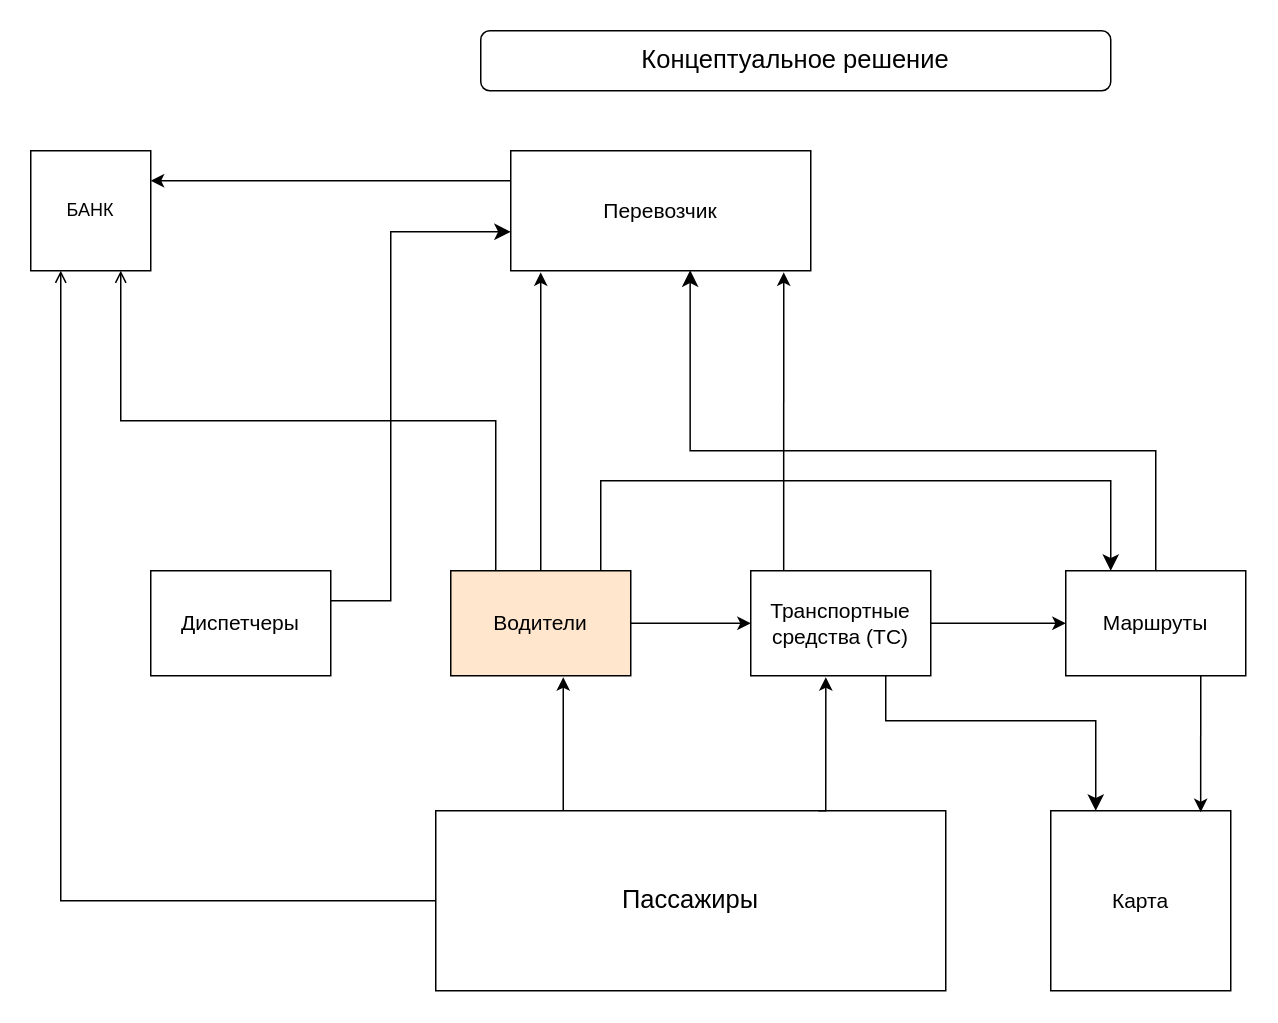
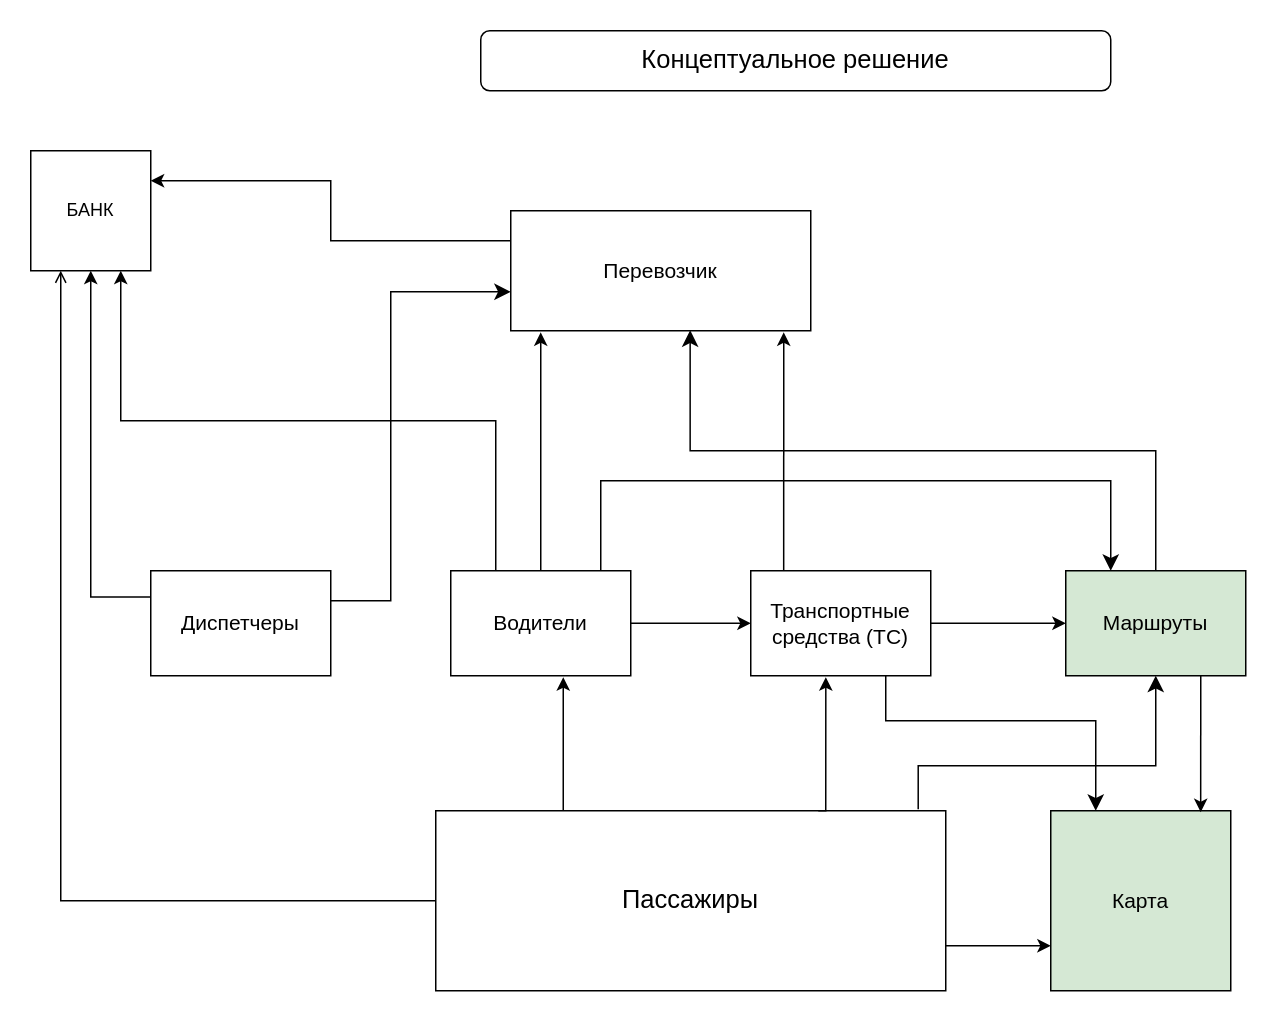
  <mxCell id="0" />
  <mxCell id="1" parent="0" />
  <mxCell id="2" value="БАНК" style="whiteSpace=wrap;html=1;aspect=fixed;" parent="1" vertex="1"><mxGeometry x="20" y="100" width="80" height="80" as="geometry" /></mxCell>
  <mxCell id="3" style="edgeStyle=orthogonalEdgeStyle;rounded=0;orthogonalLoop=1;jettySize=auto;html=1;exitX=0;exitY=0.25;exitDx=0;exitDy=0;entryX=1;entryY=0.25;entryDx=0;entryDy=0;" parent="1" source="4" target="2" edge="1"><mxGeometry relative="1" as="geometry" /></mxCell>
- <mxCell id="4" value="&lt;div style=&quot;font-size: 14px;&quot;&gt;Перевозчик&lt;br&gt;&lt;/div&gt;" style="rounded=0;whiteSpace=wrap;html=1;" parent="1" vertex="1"><mxGeometry x="340" y="100" width="200" height="80" as="geometry" /></mxCell>
+ <mxCell id="4" value="&lt;div style=&quot;font-size: 14px;&quot;&gt;Перевозчик&lt;br&gt;&lt;/div&gt;" style="rounded=0;whiteSpace=wrap;html=1;" parent="1" vertex="1"><mxGeometry x="340" y="140" width="200" height="80" as="geometry" /></mxCell>
  <mxCell id="5" value="&lt;font style=&quot;font-size: 17px;&quot;&gt;Концептуальное решение&lt;/font&gt;" style="whiteSpace=wrap;html=1;rounded=1;" parent="1" vertex="1"><mxGeometry x="320" width="420" height="40" as="geometry" y="20" /></mxCell>
+ <mxCell id="6" style="edgeStyle=orthogonalEdgeStyle;rounded=0;orthogonalLoop=1;jettySize=auto;html=1;exitX=0;exitY=0.25;exitDx=0;exitDy=0;entryX=0.5;entryY=1;entryDx=0;entryDy=0;" parent="1" source="7" target="2" edge="1"><mxGeometry relative="1" as="geometry" /></mxCell>
  <mxCell id="7" value="&lt;font style=&quot;font-size: 14px;&quot;&gt;Диспетчеры&lt;/font&gt;" style="rounded=0;whiteSpace=wrap;html=1;" parent="1" vertex="1"><mxGeometry x="100" y="380" width="120" height="70" as="geometry" /></mxCell>
- <mxCell id="8" style="edgeStyle=orthogonalEdgeStyle;rounded=0;orthogonalLoop=1;jettySize=auto;html=1;exitX=0.25;exitY=0;exitDx=0;exitDy=0;entryX=0.75;entryY=1;entryDx=0;entryDy=0;endArrow=open;" parent="1" source="10" target="2" edge="1"><mxGeometry relative="1" as="geometry" /></mxCell>
+ <mxCell id="8" style="edgeStyle=orthogonalEdgeStyle;rounded=0;orthogonalLoop=1;jettySize=auto;html=1;exitX=0.25;exitY=0;exitDx=0;exitDy=0;entryX=0.75;entryY=1;entryDx=0;entryDy=0;" parent="1" source="10" target="2" edge="1"><mxGeometry relative="1" as="geometry" /></mxCell>
  <mxCell id="9" style="edgeStyle=orthogonalEdgeStyle;rounded=0;orthogonalLoop=1;jettySize=auto;html=1;exitX=1;exitY=0.5;exitDx=0;exitDy=0;entryX=0;entryY=0.5;entryDx=0;entryDy=0;" parent="1" source="10" target="12" edge="1"><mxGeometry relative="1" as="geometry" /></mxCell>
- <mxCell id="10" value="&lt;font style=&quot;font-size: 14px;&quot;&gt;Водители&lt;/font&gt;" style="rounded=0;whiteSpace=wrap;html=1;fillColor=#ffe6cc;" parent="1" vertex="1"><mxGeometry x="300" y="380" width="120" height="70" as="geometry" /></mxCell>
+ <mxCell id="10" value="&lt;font style=&quot;font-size: 14px;&quot;&gt;Водители&lt;/font&gt;" style="rounded=0;whiteSpace=wrap;html=1;" parent="1" vertex="1"><mxGeometry x="300" y="380" width="120" height="70" as="geometry" /></mxCell>
  <mxCell id="11" style="edgeStyle=orthogonalEdgeStyle;rounded=0;orthogonalLoop=1;jettySize=auto;html=1;exitX=1;exitY=0.5;exitDx=0;exitDy=0;entryX=0;entryY=0.5;entryDx=0;entryDy=0;" parent="1" source="12" target="13" edge="1"><mxGeometry relative="1" as="geometry" /></mxCell>
  <mxCell id="12" value="&lt;font style=&quot;font-size: 14px;&quot;&gt;Транспортные средства (ТС)&lt;/font&gt;" style="rounded=0;whiteSpace=wrap;html=1;" parent="1" vertex="1"><mxGeometry x="500" y="380" width="120" height="70" as="geometry" /></mxCell>
- <mxCell id="13" value="&lt;font style=&quot;font-size: 14px;&quot;&gt;Маршруты&lt;/font&gt;" style="rounded=0;whiteSpace=wrap;html=1;" parent="1" vertex="1"><mxGeometry x="710" y="380" width="120" height="70" as="geometry" /></mxCell>
- <mxCell id="14" value="&lt;font style=&quot;font-size: 14px;&quot;&gt;Карта&lt;/font&gt;" style="rounded=0;whiteSpace=wrap;html=1;" parent="1" vertex="1"><mxGeometry x="700" y="540" width="120" height="120" as="geometry" /></mxCell>
+ <mxCell id="13" value="&lt;font style=&quot;font-size: 14px;&quot;&gt;Маршруты&lt;/font&gt;" style="rounded=0;whiteSpace=wrap;html=1;fillColor=#d5e8d4;" parent="1" vertex="1"><mxGeometry x="710" y="380" width="120" height="70" as="geometry" /></mxCell>
+ <mxCell id="14" value="&lt;font style=&quot;font-size: 14px;&quot;&gt;Карта&lt;/font&gt;" style="rounded=0;whiteSpace=wrap;html=1;fillColor=#d5e8d4;" parent="1" vertex="1"><mxGeometry x="700" y="540" width="120" height="120" as="geometry" /></mxCell>
+ <mxCell id="15" style="edgeStyle=orthogonalEdgeStyle;rounded=0;orthogonalLoop=1;jettySize=auto;html=1;exitX=1;exitY=0.75;exitDx=0;exitDy=0;entryX=0;entryY=0.75;entryDx=0;entryDy=0;" parent="1" source="17" target="14" edge="1"><mxGeometry relative="1" as="geometry" /></mxCell>
  <mxCell id="16" style="edgeStyle=orthogonalEdgeStyle;rounded=0;orthogonalLoop=1;jettySize=auto;html=1;exitX=0;exitY=0.5;exitDx=0;exitDy=0;entryX=0.25;entryY=1;entryDx=0;entryDy=0;endArrow=open;" parent="1" source="17" target="2" edge="1"><mxGeometry relative="1" as="geometry" /></mxCell>
  <mxCell id="17" value="&lt;font style=&quot;font-size: 17px;&quot;&gt;Пассажиры&lt;/font&gt;" style="rounded=0;whiteSpace=wrap;html=1;" parent="1" vertex="1"><mxGeometry x="290" y="540" width="340" height="120" as="geometry" /></mxCell>
  <mxCell id="18" value="" style="endArrow=classic;html=1;rounded=0;entryX=0.91;entryY=1.013;entryDx=0;entryDy=0;entryPerimeter=0;exitX=0.183;exitY=0;exitDx=0;exitDy=0;exitPerimeter=0;" parent="1" source="12" target="4" edge="1"><mxGeometry width="50" height="50" relative="1" as="geometry"><mxPoint x="520" y="370" as="sourcePoint" /><mxPoint x="530" y="190" as="targetPoint" /></mxGeometry></mxCell>
  <mxCell id="19" style="edgeStyle=orthogonalEdgeStyle;rounded=0;orthogonalLoop=1;jettySize=auto;html=1;exitX=0.5;exitY=0;exitDx=0;exitDy=0;entryX=0.1;entryY=1.013;entryDx=0;entryDy=0;entryPerimeter=0;" parent="1" source="10" target="4" edge="1"><mxGeometry relative="1" as="geometry" /></mxCell>
  <mxCell id="20" value="" style="edgeStyle=elbowEdgeStyle;elbow=horizontal;endArrow=classic;html=1;curved=0;rounded=0;endSize=8;startSize=8;entryX=0;entryY=0.675;entryDx=0;entryDy=0;entryPerimeter=0;" parent="1" target="4" edge="1"><mxGeometry width="50" height="50" relative="1" as="geometry"><mxPoint x="220" y="400" as="sourcePoint" /><mxPoint x="480" y="340" as="targetPoint" /><Array as="points"><mxPoint x="260" y="380" /></Array></mxGeometry></mxCell>
  <mxCell id="21" value="" style="edgeStyle=elbowEdgeStyle;elbow=vertical;endArrow=classic;html=1;curved=0;rounded=0;endSize=8;startSize=8;entryX=0.598;entryY=0.996;entryDx=0;entryDy=0;exitX=0.5;exitY=0;exitDx=0;exitDy=0;entryPerimeter=0;" parent="1" source="13" target="4" edge="1"><mxGeometry width="50" height="50" relative="1" as="geometry"><mxPoint x="720" y="380" as="sourcePoint" /><mxPoint x="770" y="330" as="targetPoint" /><Array as="points"><mxPoint x="600" y="300" /></Array></mxGeometry></mxCell>
  <mxCell id="22" style="edgeStyle=orthogonalEdgeStyle;rounded=0;orthogonalLoop=1;jettySize=auto;html=1;exitX=0.75;exitY=1;exitDx=0;exitDy=0;entryX=0.833;entryY=0.008;entryDx=0;entryDy=0;entryPerimeter=0;" parent="1" source="13" target="14" edge="1"><mxGeometry relative="1" as="geometry" /></mxCell>
+ <mxCell id="23" value="" style="edgeStyle=elbowEdgeStyle;elbow=vertical;endArrow=classic;html=1;curved=0;rounded=0;endSize=8;startSize=8;entryX=0.5;entryY=1;entryDx=0;entryDy=0;exitX=0.946;exitY=-0.008;exitDx=0;exitDy=0;exitPerimeter=0;" parent="1" source="17" target="13" edge="1"><mxGeometry width="50" height="50" relative="1" as="geometry"><mxPoint x="500" y="540" as="sourcePoint" /><mxPoint x="900" y="450" as="targetPoint" /><Array as="points"><mxPoint x="700" y="510" /></Array></mxGeometry></mxCell>
  <mxCell id="24" style="edgeStyle=orthogonalEdgeStyle;rounded=0;orthogonalLoop=1;jettySize=auto;html=1;exitX=0.75;exitY=0;exitDx=0;exitDy=0;entryX=0.417;entryY=1.014;entryDx=0;entryDy=0;entryPerimeter=0;" parent="1" source="17" target="12" edge="1"><mxGeometry relative="1" as="geometry"><Array as="points"><mxPoint x="550" y="540" /></Array></mxGeometry></mxCell>
  <mxCell id="25" style="edgeStyle=orthogonalEdgeStyle;rounded=0;orthogonalLoop=1;jettySize=auto;html=1;exitX=0.25;exitY=0;exitDx=0;exitDy=0;entryX=0.625;entryY=1.014;entryDx=0;entryDy=0;entryPerimeter=0;" parent="1" source="17" target="10" edge="1"><mxGeometry relative="1" as="geometry" /></mxCell>
  <mxCell id="26" value="" style="edgeStyle=elbowEdgeStyle;elbow=vertical;endArrow=classic;html=1;curved=0;rounded=0;endSize=8;startSize=8;exitX=0.75;exitY=1;exitDx=0;exitDy=0;entryX=0.25;entryY=0;entryDx=0;entryDy=0;entryPerimeter=0;" parent="1" source="12" target="14" edge="1"><mxGeometry width="50" height="50" relative="1" as="geometry"><mxPoint x="570" y="450" as="sourcePoint" /><mxPoint x="730" y="530" as="targetPoint" /><Array as="points"><mxPoint x="640" y="480" /></Array></mxGeometry></mxCell>
  <mxCell id="27" value="" style="edgeStyle=elbowEdgeStyle;elbow=vertical;endArrow=classic;html=1;curved=0;rounded=0;endSize=8;startSize=8;entryX=0.25;entryY=0;entryDx=0;entryDy=0;" parent="1" target="13" edge="1"><mxGeometry width="50" height="50" relative="1" as="geometry"><mxPoint x="400" y="380" as="sourcePoint" /><mxPoint x="730" y="300" as="targetPoint" /><Array as="points"><mxPoint x="570" y="320" /></Array></mxGeometry></mxCell>
